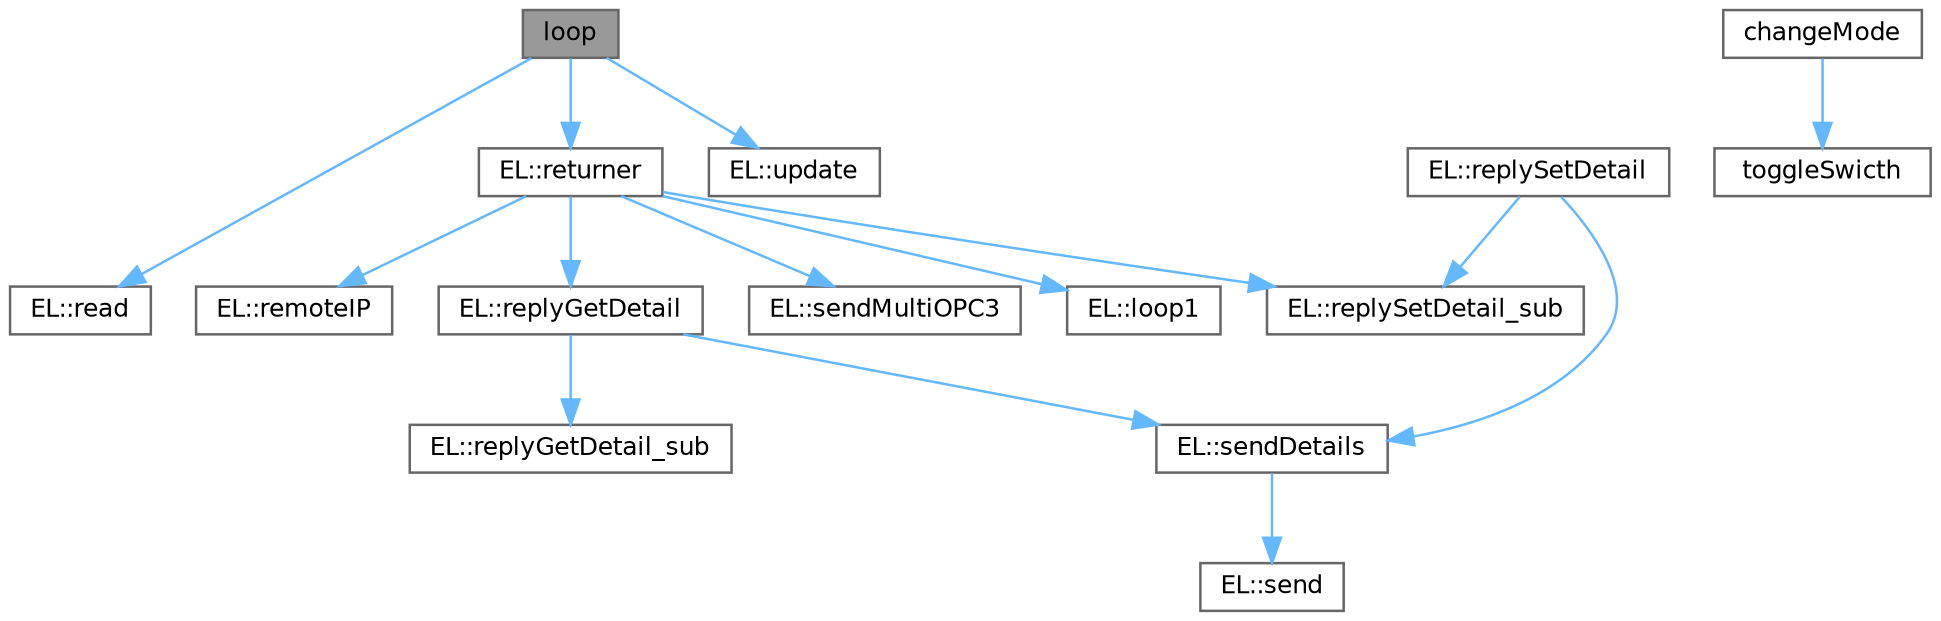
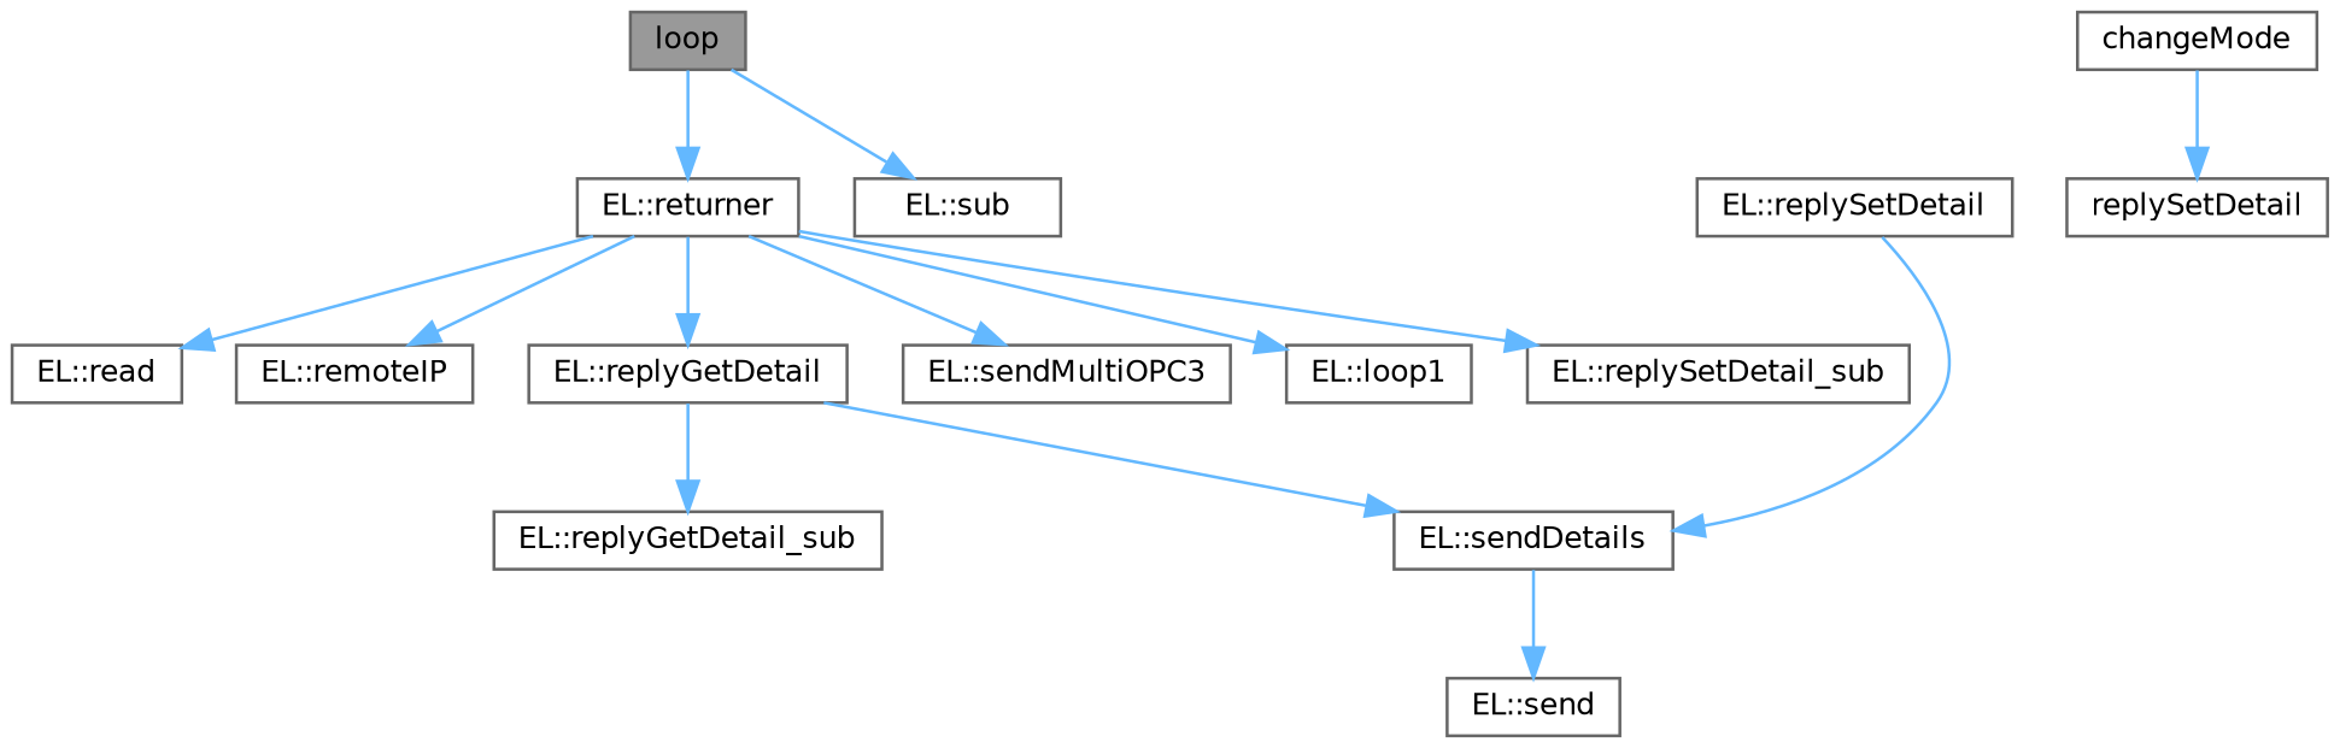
  digraph {
    rankdir=TB
    node [color=grey40 fillcolor=white fontname=Helvetica fontsize=10 shape=box style=filled]
    edge [color=steelblue1 fontname=Helvetica fontsize=10 labelfontname=Helvetica labelfontsize=10 style=solid]
    n1 [color=gray40 fillcolor=grey60 fontcolor=black height=0.2 label=loop width=0.4]
    n2 [height=0.2 label="EL::read" width=0.4]
    n3 [height=0.2 label="EL::returner" width=0.4]
-   n4 [height=0.2 label="EL::update" width=0.4]
+   n4 [height=0.2 label="EL::sub" width=0.4]
    n5 [height=0.2 label=changeMode width=0.4]
-   n6 [height=0.2 label=toggleSwicth width=0.4]
+   n6 [height=0.2 label=replySetDetail width=0.4]
    n7 [height=0.2 label="EL::remoteIP" width=0.4]
    n8 [height=0.2 label="EL::replyGetDetail" width=0.4]
    n9 [height=0.2 label="EL::sendMultiOPC3" width=0.4]
    n10 [height=0.2 label="EL::loop1" width=0.4]
    n11 [height=0.2 label="EL::replySetDetail_sub" width=0.4]
    n12 [height=0.2 label="EL::replyGetDetail_sub" width=0.4]
    n13 [height=0.2 label="EL::sendDetails" width=0.4]
    n14 [height=0.2 label="EL::replySetDetail" width=0.4]
    n15 [height=0.2 label="EL::send" width=0.4]
-   n1 -> n2
+   n3 -> n2
    n1 -> n3
    n1 -> n4
    n3 -> n7
    n3 -> n8
    n3 -> n9
    n3 -> n10
    n3 -> n11
    n5 -> n6
    n8 -> n12
    n8 -> n13
    n13 -> n15
-   n14 -> n11
    n14 -> n13
  }
